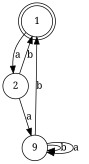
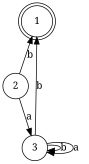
  digraph {
    fontname="Noto Serif"
    rankdir=TB
    node [fontname="Noto Serif" shape=circle]
    edge [fontname="Noto Serif"]
    1 [shape=doublecircle]
    2
-   3 [label=9]
-   1 -> 2 [label=a]
+   3
    2 -> 1 [label=b]
    2 -> 3 [label=a]
    3 -> 1 [label=b]
    3 -> 3 [label=b]
    3 -> 3 [label=a]
  }
